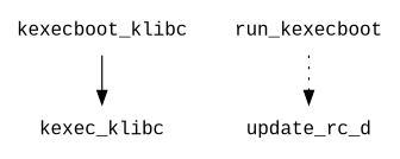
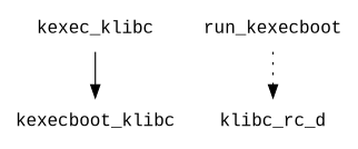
  digraph {
    fontname="Liberation Mono"
    node [fontname="Liberation Mono" shape=plaintext]
    edge [fontname="Liberation Mono"]
    kexecboot_klibc
    kexec_klibc
    n3 [label=run_kexecboot]
-   update_rc_d
-   kexecboot_klibc -> kexec_klibc
+   update_rc_d [label=klibc_rc_d]
+   kexec_klibc -> kexecboot_klibc
    n3 -> update_rc_d [style=dotted]
  }
